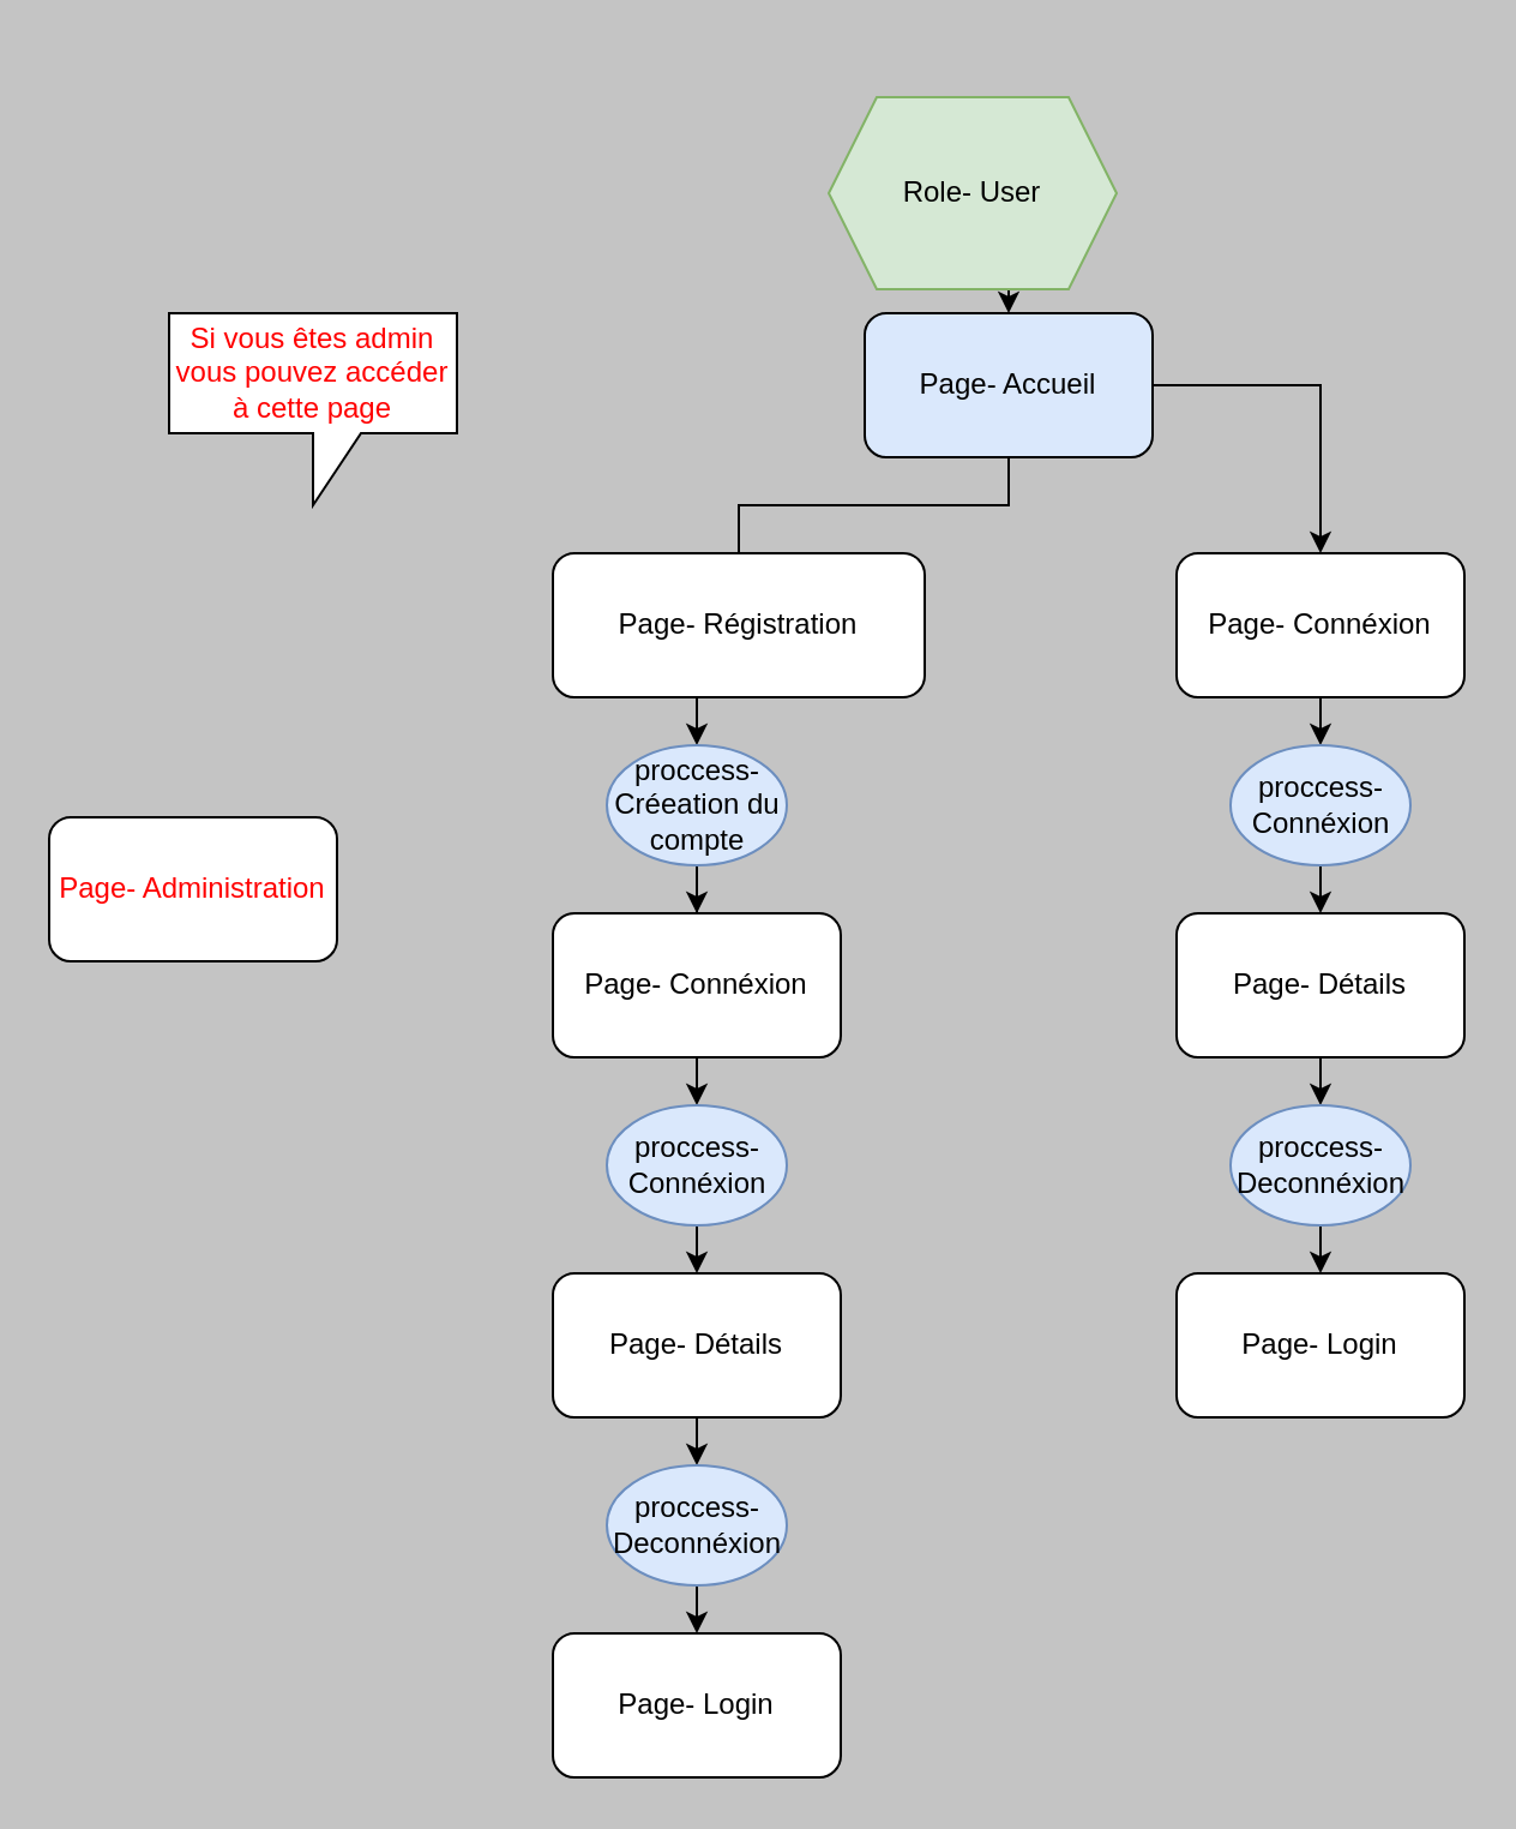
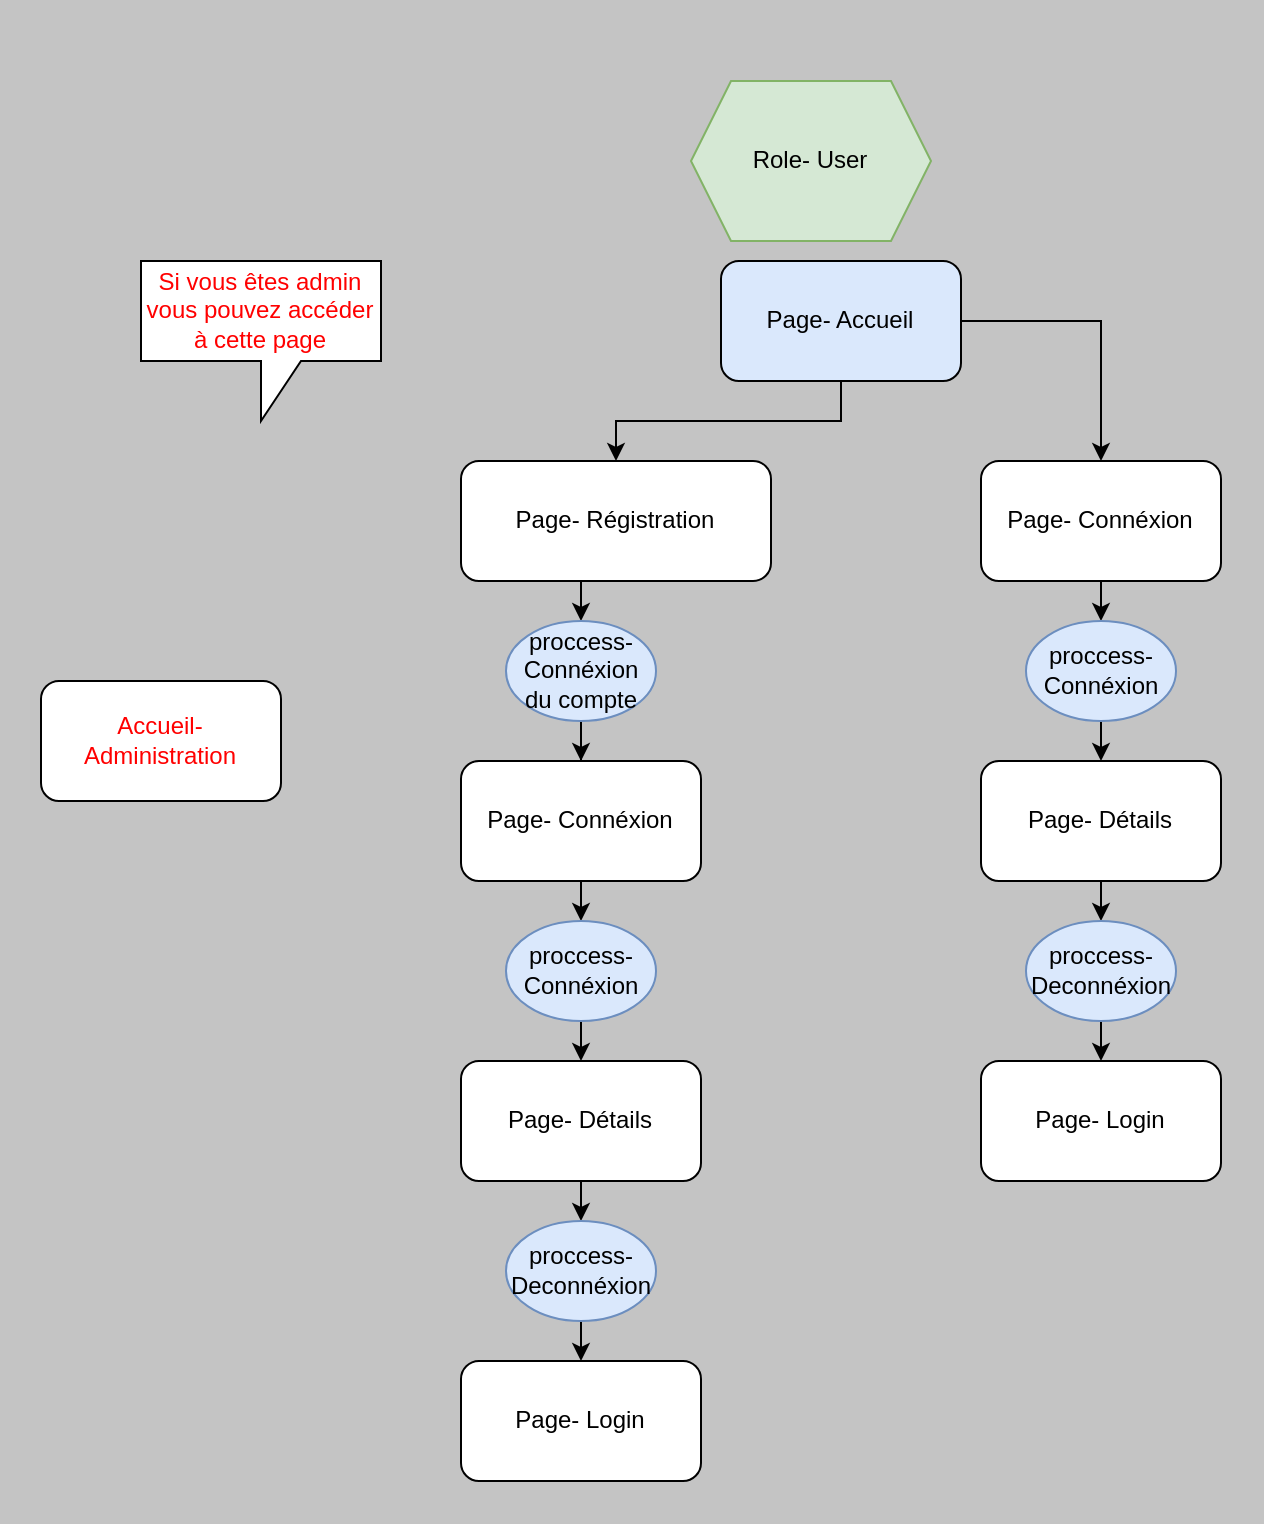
  <mxCell id="0" />
  <mxCell id="1" parent="0" />
  <mxCell id="2" value="" style="group" vertex="1" connectable="0" parent="1"><mxGeometry x="20" y="20" width="590" height="720" as="geometry" /></mxCell>
- <mxCell id="3" style="edgeStyle=orthogonalEdgeStyle;rounded=0;orthogonalLoop=1;jettySize=auto;html=1;entryX=0.5;entryY=0;entryDx=0;entryDy=0;endArrow=none;" edge="1" parent="2" source="5" target="7"><mxGeometry relative="1" as="geometry" /></mxCell>
+ <mxCell id="3" style="edgeStyle=orthogonalEdgeStyle;rounded=0;orthogonalLoop=1;jettySize=auto;html=1;entryX=0.5;entryY=0;entryDx=0;entryDy=0;" edge="1" parent="2" source="5" target="7"><mxGeometry relative="1" as="geometry" /></mxCell>
  <mxCell id="4" style="edgeStyle=orthogonalEdgeStyle;rounded=0;orthogonalLoop=1;jettySize=auto;html=1;exitX=1;exitY=0.5;exitDx=0;exitDy=0;entryX=0.5;entryY=0;entryDx=0;entryDy=0;" edge="1" parent="2" source="5" target="14"><mxGeometry relative="1" as="geometry" /></mxCell>
  <mxCell id="5" value="Page- Accueil" style="rounded=1;whiteSpace=wrap;html=1;fillColor=#dae8fc;" vertex="1" parent="2"><mxGeometry x="340" y="110" width="120" height="60" as="geometry" /></mxCell>
  <mxCell id="6" style="edgeStyle=orthogonalEdgeStyle;rounded=0;orthogonalLoop=1;jettySize=auto;html=1;exitX=0.5;exitY=1;exitDx=0;exitDy=0;entryX=0.5;entryY=0;entryDx=0;entryDy=0;" edge="1" parent="2" source="7" target="16"><mxGeometry relative="1" as="geometry" /></mxCell>
  <mxCell id="7" value="Page- Régistration" style="rounded=1;whiteSpace=wrap;html=1;" vertex="1" parent="2"><mxGeometry x="210" y="210" width="155" height="60" as="geometry" /></mxCell>
  <mxCell id="8" style="edgeStyle=orthogonalEdgeStyle;rounded=0;orthogonalLoop=1;jettySize=auto;html=1;exitX=0.5;exitY=1;exitDx=0;exitDy=0;entryX=0.5;entryY=0;entryDx=0;entryDy=0;" edge="1" parent="2" source="9" target="22"><mxGeometry relative="1" as="geometry" /></mxCell>
  <mxCell id="9" value="Page- Connéxion" style="rounded=1;whiteSpace=wrap;html=1;" vertex="1" parent="2"><mxGeometry x="210" y="360" width="120" height="60" as="geometry" /></mxCell>
  <mxCell id="10" style="edgeStyle=orthogonalEdgeStyle;rounded=0;orthogonalLoop=1;jettySize=auto;html=1;exitX=0.5;exitY=1;exitDx=0;exitDy=0;entryX=0.5;entryY=0;entryDx=0;entryDy=0;" edge="1" parent="2" source="11" target="29"><mxGeometry relative="1" as="geometry" /></mxCell>
  <mxCell id="11" value="Page- Détails" style="rounded=1;whiteSpace=wrap;html=1;" vertex="1" parent="2"><mxGeometry x="470" y="360" width="120" height="60" as="geometry" /></mxCell>
- <mxCell id="12" value="&lt;font style=&quot;color: rgb(255, 0, 0);&quot;&gt;Page- Administration&lt;/font&gt;" style="rounded=1;whiteSpace=wrap;html=1;" vertex="1" parent="2"><mxGeometry y="320" width="120" height="60" as="geometry" /></mxCell>
+ <mxCell id="12" value="&lt;font style=&quot;color: rgb(255, 0, 0);&quot;&gt;Accueil- Administration&lt;/font&gt;" style="rounded=1;whiteSpace=wrap;html=1;" vertex="1" parent="2"><mxGeometry y="320" width="120" height="60" as="geometry" /></mxCell>
  <mxCell id="13" style="edgeStyle=orthogonalEdgeStyle;rounded=0;orthogonalLoop=1;jettySize=auto;html=1;exitX=0.5;exitY=1;exitDx=0;exitDy=0;entryX=0.5;entryY=0;entryDx=0;entryDy=0;" edge="1" parent="2" source="14" target="18"><mxGeometry relative="1" as="geometry" /></mxCell>
  <mxCell id="14" value="Page- Connéxion" style="rounded=1;whiteSpace=wrap;html=1;" vertex="1" parent="2"><mxGeometry x="470" y="210" width="120" height="60" as="geometry" /></mxCell>
  <mxCell id="15" style="edgeStyle=orthogonalEdgeStyle;rounded=0;orthogonalLoop=1;jettySize=auto;html=1;exitX=0.5;exitY=1;exitDx=0;exitDy=0;" edge="1" parent="2" source="16" target="9"><mxGeometry relative="1" as="geometry" /></mxCell>
- <mxCell id="16" value="proccess- Créeation du compte" style="ellipse;whiteSpace=wrap;html=1;fillColor=#dae8fc;strokeColor=#6c8ebf;" vertex="1" parent="2"><mxGeometry x="232.5" y="290" width="75" height="50" as="geometry" /></mxCell>
+ <mxCell id="16" value="proccess- Connéxion du compte" style="ellipse;whiteSpace=wrap;html=1;fillColor=#dae8fc;strokeColor=#6c8ebf;" vertex="1" parent="2"><mxGeometry x="232.5" y="290" width="75" height="50" as="geometry" /></mxCell>
  <mxCell id="17" style="edgeStyle=orthogonalEdgeStyle;rounded=0;orthogonalLoop=1;jettySize=auto;html=1;exitX=0.5;exitY=1;exitDx=0;exitDy=0;entryX=0.5;entryY=0;entryDx=0;entryDy=0;" edge="1" parent="2" source="18" target="11"><mxGeometry relative="1" as="geometry" /></mxCell>
  <mxCell id="18" value="proccess- Connéxion" style="ellipse;whiteSpace=wrap;html=1;fillColor=#dae8fc;strokeColor=#6c8ebf;" vertex="1" parent="2"><mxGeometry x="492.5" y="290" width="75" height="50" as="geometry" /></mxCell>
  <mxCell id="19" style="edgeStyle=orthogonalEdgeStyle;rounded=0;orthogonalLoop=1;jettySize=auto;html=1;exitX=0.5;exitY=1;exitDx=0;exitDy=0;entryX=0.5;entryY=0;entryDx=0;entryDy=0;" edge="1" parent="2" source="20" target="26"><mxGeometry relative="1" as="geometry" /></mxCell>
  <mxCell id="20" value="Page- Détails" style="rounded=1;whiteSpace=wrap;html=1;" vertex="1" parent="2"><mxGeometry x="210" y="510" width="120" height="60" as="geometry" /></mxCell>
  <mxCell id="21" style="edgeStyle=orthogonalEdgeStyle;rounded=0;orthogonalLoop=1;jettySize=auto;html=1;exitX=0.5;exitY=1;exitDx=0;exitDy=0;entryX=0.5;entryY=0;entryDx=0;entryDy=0;" edge="1" parent="2" source="22" target="20"><mxGeometry relative="1" as="geometry" /></mxCell>
  <mxCell id="22" value="proccess- Connéxion" style="ellipse;whiteSpace=wrap;html=1;fillColor=#dae8fc;strokeColor=#6c8ebf;" vertex="1" parent="2"><mxGeometry x="232.5" y="440" width="75" height="50" as="geometry" /></mxCell>
  <mxCell id="23" value="&lt;font style=&quot;color: rgb(255, 0, 0);&quot;&gt;Si vous&amp;nbsp;êtes admin vous pouvez accéder à cette page&lt;/font&gt;" style="shape=callout;whiteSpace=wrap;html=1;perimeter=calloutPerimeter;" vertex="1" parent="2"><mxGeometry x="50" y="110" width="120" height="80" as="geometry" /></mxCell>
  <mxCell id="24" value="Page- Login" style="rounded=1;whiteSpace=wrap;html=1;" vertex="1" parent="2"><mxGeometry x="210" y="660" width="120" height="60" as="geometry" /></mxCell>
  <mxCell id="25" style="edgeStyle=orthogonalEdgeStyle;rounded=0;orthogonalLoop=1;jettySize=auto;html=1;exitX=0.5;exitY=1;exitDx=0;exitDy=0;entryX=0.5;entryY=0;entryDx=0;entryDy=0;" edge="1" parent="2" source="26" target="24"><mxGeometry relative="1" as="geometry" /></mxCell>
  <mxCell id="26" value="proccess- Deconnéxion" style="ellipse;whiteSpace=wrap;html=1;fillColor=#dae8fc;strokeColor=#6c8ebf;" vertex="1" parent="2"><mxGeometry x="232.5" y="590" width="75" height="50" as="geometry" /></mxCell>
  <mxCell id="27" value="Page- Login" style="rounded=1;whiteSpace=wrap;html=1;" vertex="1" parent="2"><mxGeometry x="470" y="510" width="120" height="60" as="geometry" /></mxCell>
  <mxCell id="28" style="edgeStyle=orthogonalEdgeStyle;rounded=0;orthogonalLoop=1;jettySize=auto;html=1;exitX=0.5;exitY=1;exitDx=0;exitDy=0;entryX=0.5;entryY=0;entryDx=0;entryDy=0;" edge="1" parent="2" source="29" target="27"><mxGeometry relative="1" as="geometry" /></mxCell>
  <mxCell id="29" value="proccess- Deconnéxion" style="ellipse;whiteSpace=wrap;html=1;fillColor=#dae8fc;strokeColor=#6c8ebf;" vertex="1" parent="2"><mxGeometry x="492.5" y="440" width="75" height="50" as="geometry" /></mxCell>
- <mxCell id="30" style="edgeStyle=orthogonalEdgeStyle;rounded=0;orthogonalLoop=1;jettySize=auto;html=1;exitX=0.5;exitY=1;exitDx=0;exitDy=0;entryX=0.5;entryY=0;entryDx=0;entryDy=0;" edge="1" parent="2" source="31" target="5"><mxGeometry relative="1" as="geometry" /></mxCell>
  <mxCell id="31" value="Role- User" style="shape=hexagon;perimeter=hexagonPerimeter2;whiteSpace=wrap;html=1;fixedSize=1;fillColor=#d5e8d4;strokeColor=#82b366;" vertex="1" parent="2"><mxGeometry x="325" y="20" width="120" height="80" as="geometry" /></mxCell>
